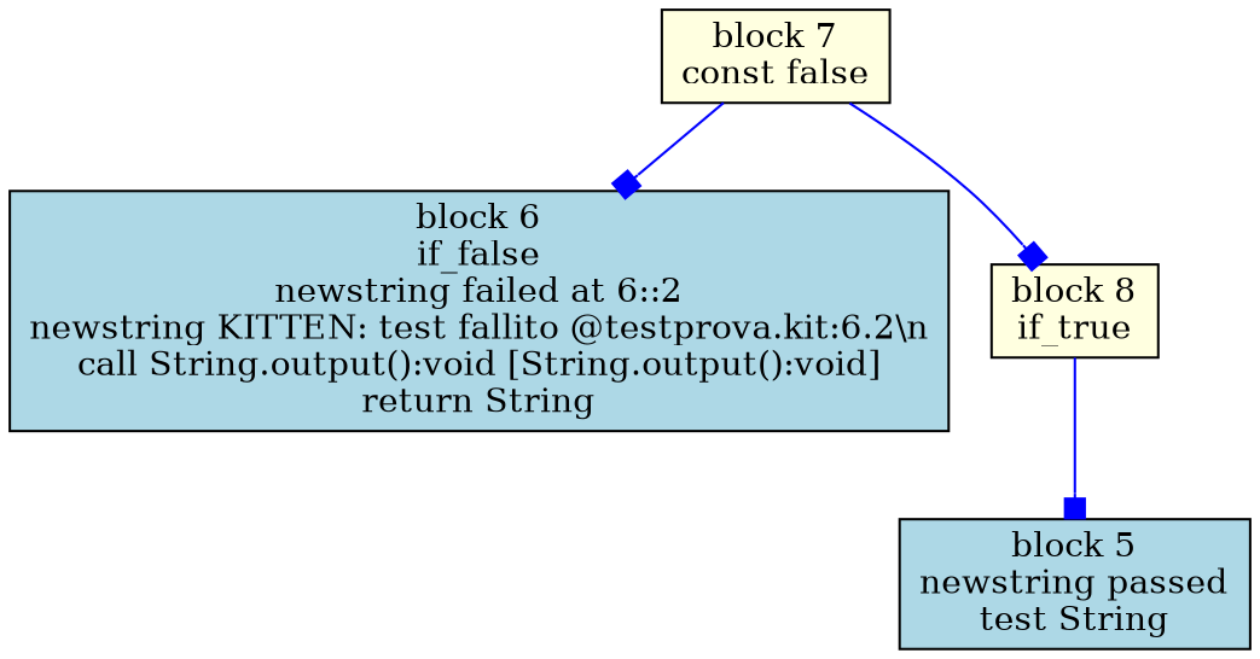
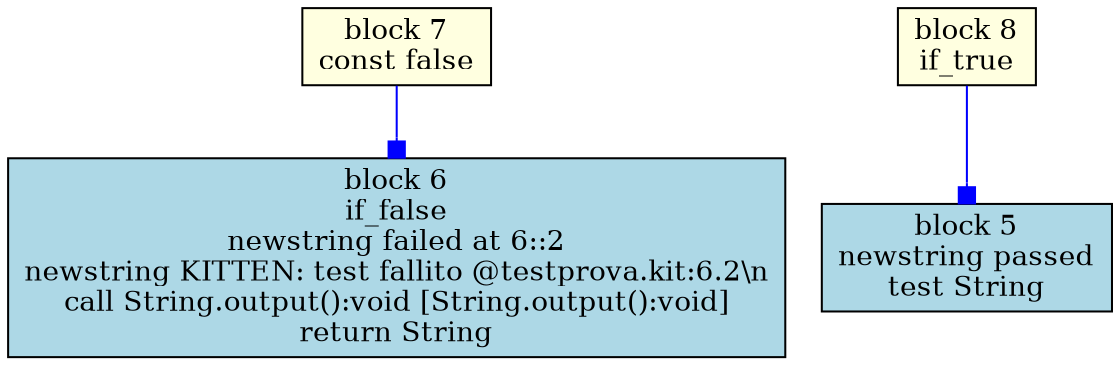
  digraph {
    node [color=black fillcolor=lightyellow shape=box style=filled]
    edge [arrowhead=box color=blue fontsize=8]
    n1 [label="block 7\nconst false"]
    n2 [fillcolor=lightblue label="block 6\nif_false\nnewstring failed at 6::2\nnewstring KITTEN: test fallito @testprova.kit:6.2\\n\ncall String.output():void [String.output():void]\nreturn String"]
    n3 [label="block 8\nif_true"]
    n4 [fillcolor=lightblue label="block 5\nnewstring passed\ntest String"]
    n1 -> n2
-   n1 -> n3
    n3 -> n4
  }
